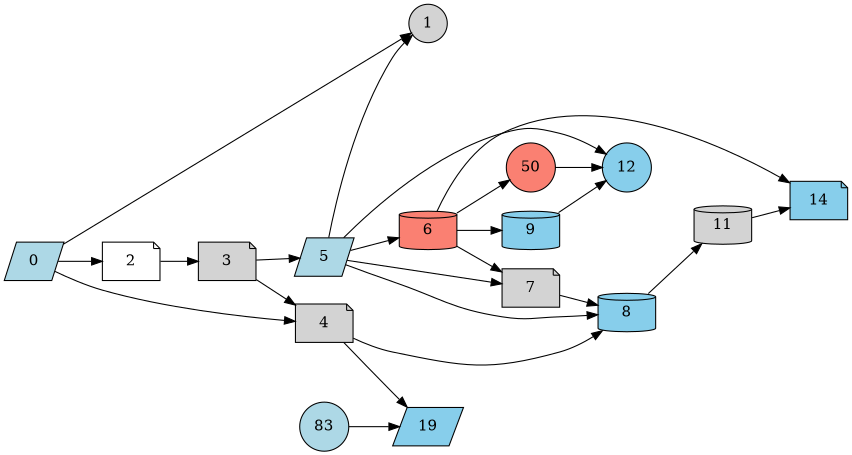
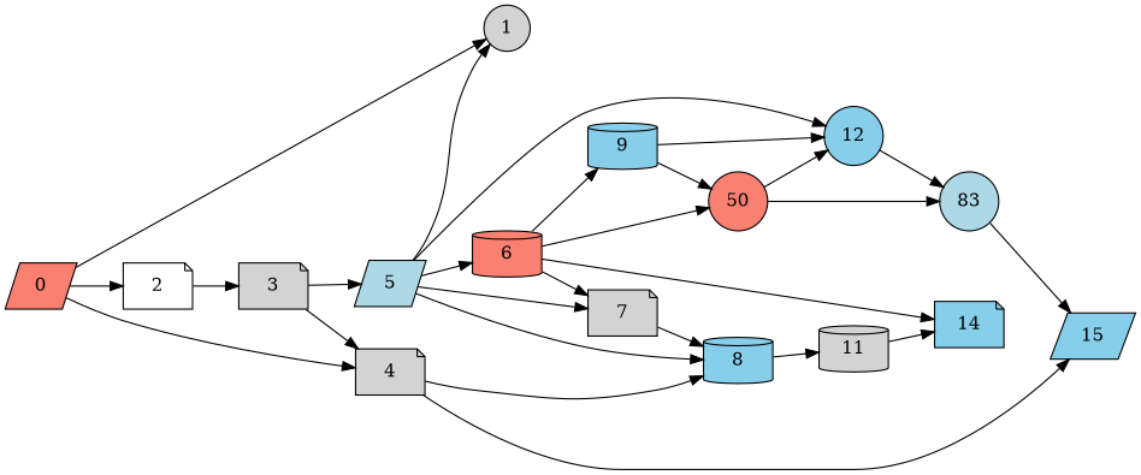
  digraph {
    rankdir=LR
    node [fillcolor=lightgrey shape=note style=filled]
-   0 [fillcolor=lightblue shape=parallelogram]
+   0 [fillcolor=salmon shape=parallelogram]
    1 [shape=circle]
    2 [fillcolor=white]
    4
    3
    8 [fillcolor=skyblue shape=cylinder]
-   15 [fillcolor=skyblue shape=parallelogram label=19]
+   15 [fillcolor=skyblue shape=parallelogram]
    5 [fillcolor=lightblue shape=parallelogram]
    6 [fillcolor=salmon shape=cylinder]
    7
    12 [fillcolor=skyblue shape=circle]
    11 [shape=cylinder]
    9 [fillcolor=skyblue shape=cylinder]
    n14 [fillcolor=salmon label=50 shape=circle]
    14 [fillcolor=skyblue]
    n16 [fillcolor=lightblue label=83 shape=circle]
    0 -> 1
    0 -> 2
    0 -> 4
    2 -> 3
    4 -> 8
    4 -> 15
    3 -> 4
    3 -> 5
    8 -> 11
    5 -> 1
    5 -> 8
    5 -> 6
    5 -> 7
    5 -> 12
    6 -> 7
    6 -> 9
    6 -> n14
    6 -> 14
    7 -> 8
+   12 -> n16
    11 -> 14
    9 -> 12
+   9 -> n14
    n14 -> 12
+   n14 -> n16
    n16 -> 15
  }
